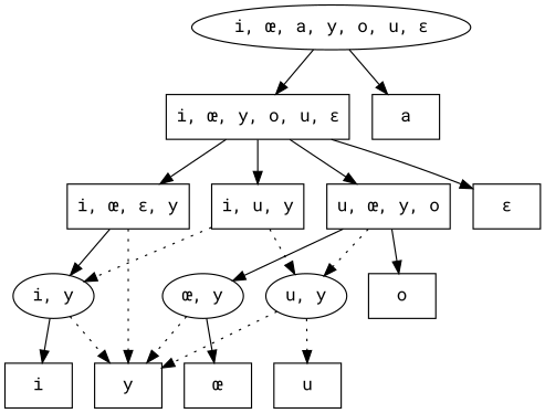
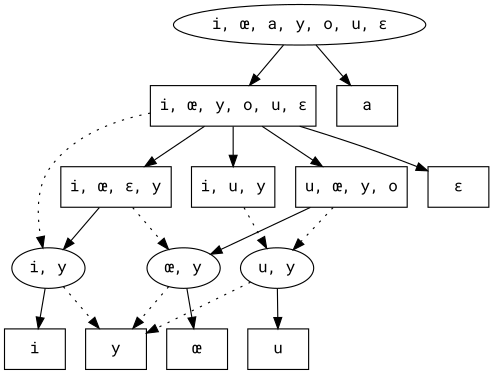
  digraph {
    fontname="Roboto Mono"
    node [fontname="Roboto Mono" shape=box]
    edge [fontname="Roboto Mono"]
    n1 [label="i, œ, a, y, o, u, ɛ" shape=""]
    n2 [label="i, œ, y, o, u, ɛ"]
    n3 [label=a]
    n4 [label="i, œ, ɛ, y"]
    n5 [label="u, œ, y, o"]
    n6 [label="i, u, y"]
    n7 [label="ɛ"]
    n8 [label="œ, y" shape=""]
    n9 [label="i, y" shape=""]
-   n10 [label=o]
    n11 [label="u, y" shape=""]
    n12 [label=y]
    n13 [label="œ"]
    n14 [label=i]
    n15 [label=u]
    n1 -> n2
    n1 -> n3
    n2 -> n4
    n2 -> n5
    n2 -> n6
    n2 -> n7
-   n4 -> n12 [style=dotted]
+   n4 -> n8 [style=dotted]
    n4 -> n9 [style=solid]
    n5 -> n8 [style=solid]
-   n5 -> n10
    n5 -> n11 [style=dotted]
-   n6 -> n9 [style=dotted]
+   n2 -> n9 [style=dotted]
    n6 -> n11 [style=dotted]
    n8 -> n12 [style=dotted]
    n8 -> n13
    n9 -> n12 [style=dotted]
    n9 -> n14
    n11 -> n12 [style=dotted]
-   n11 -> n15 [style=dotted]
+   n11 -> n15
  }
